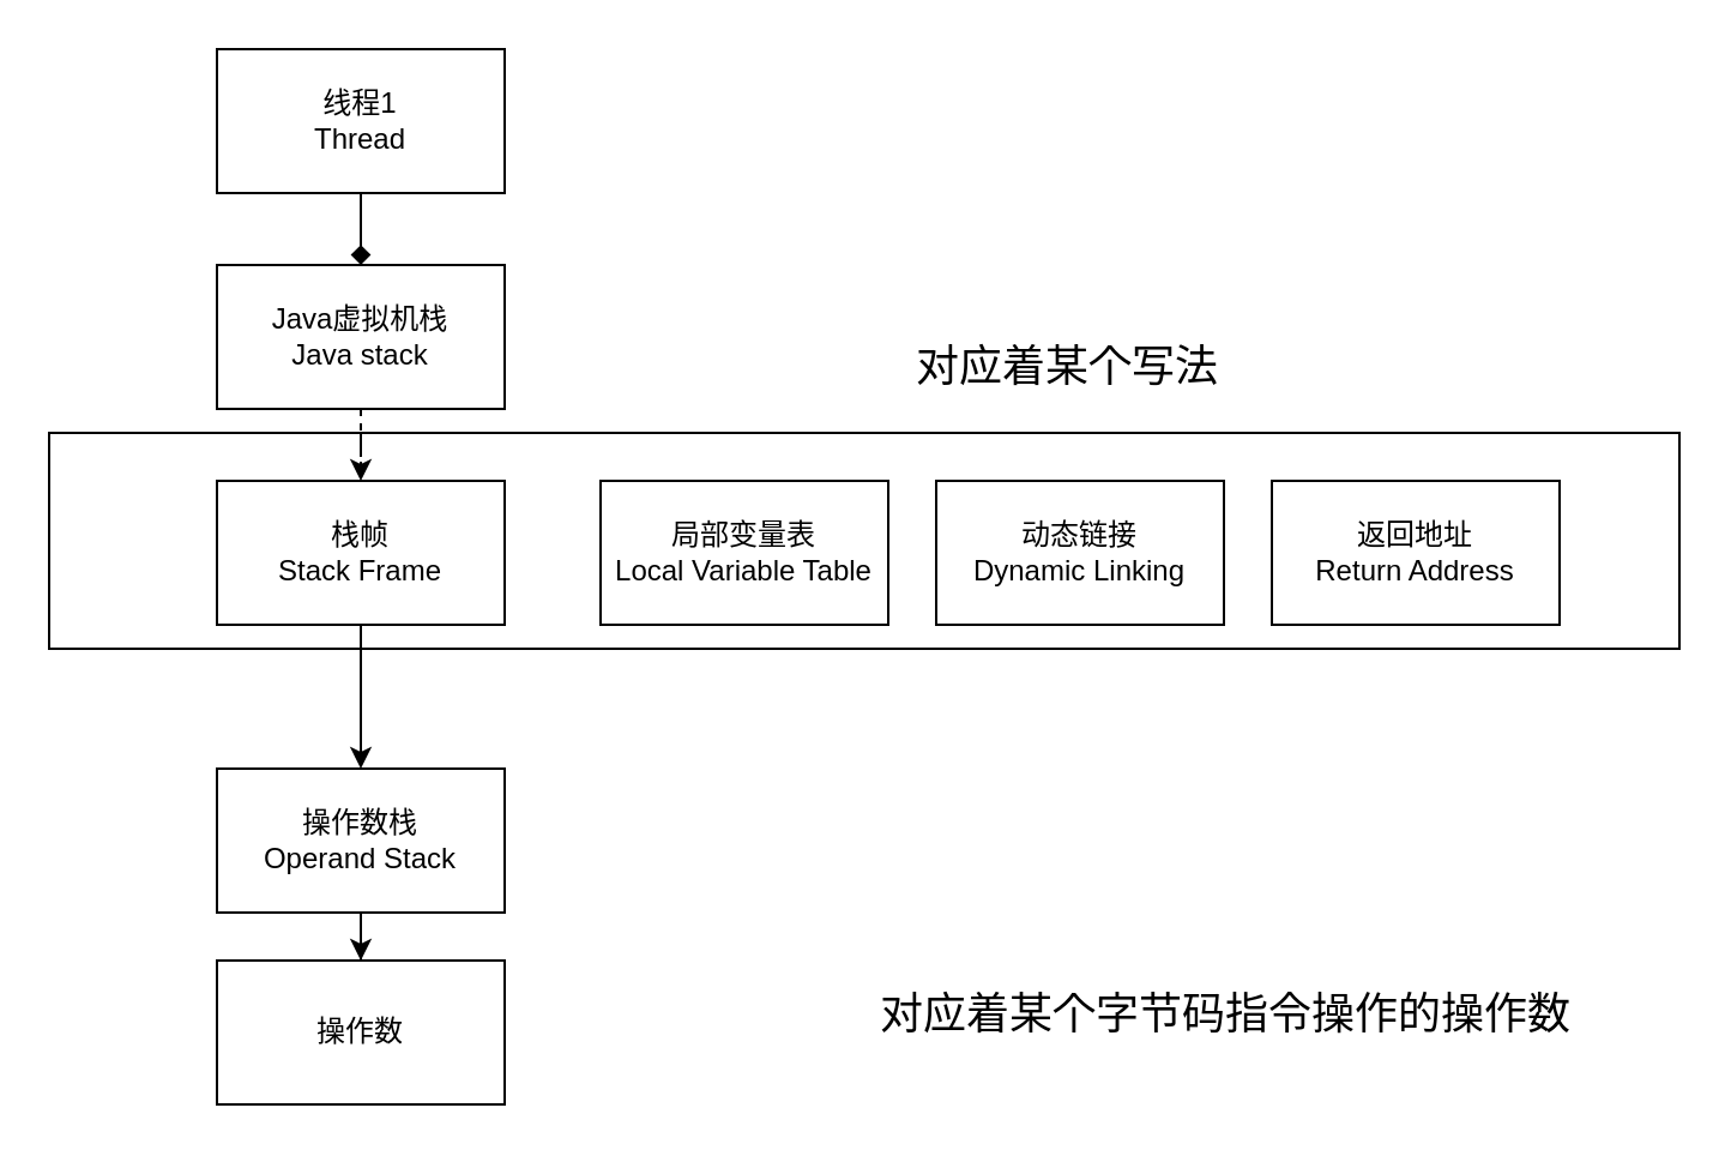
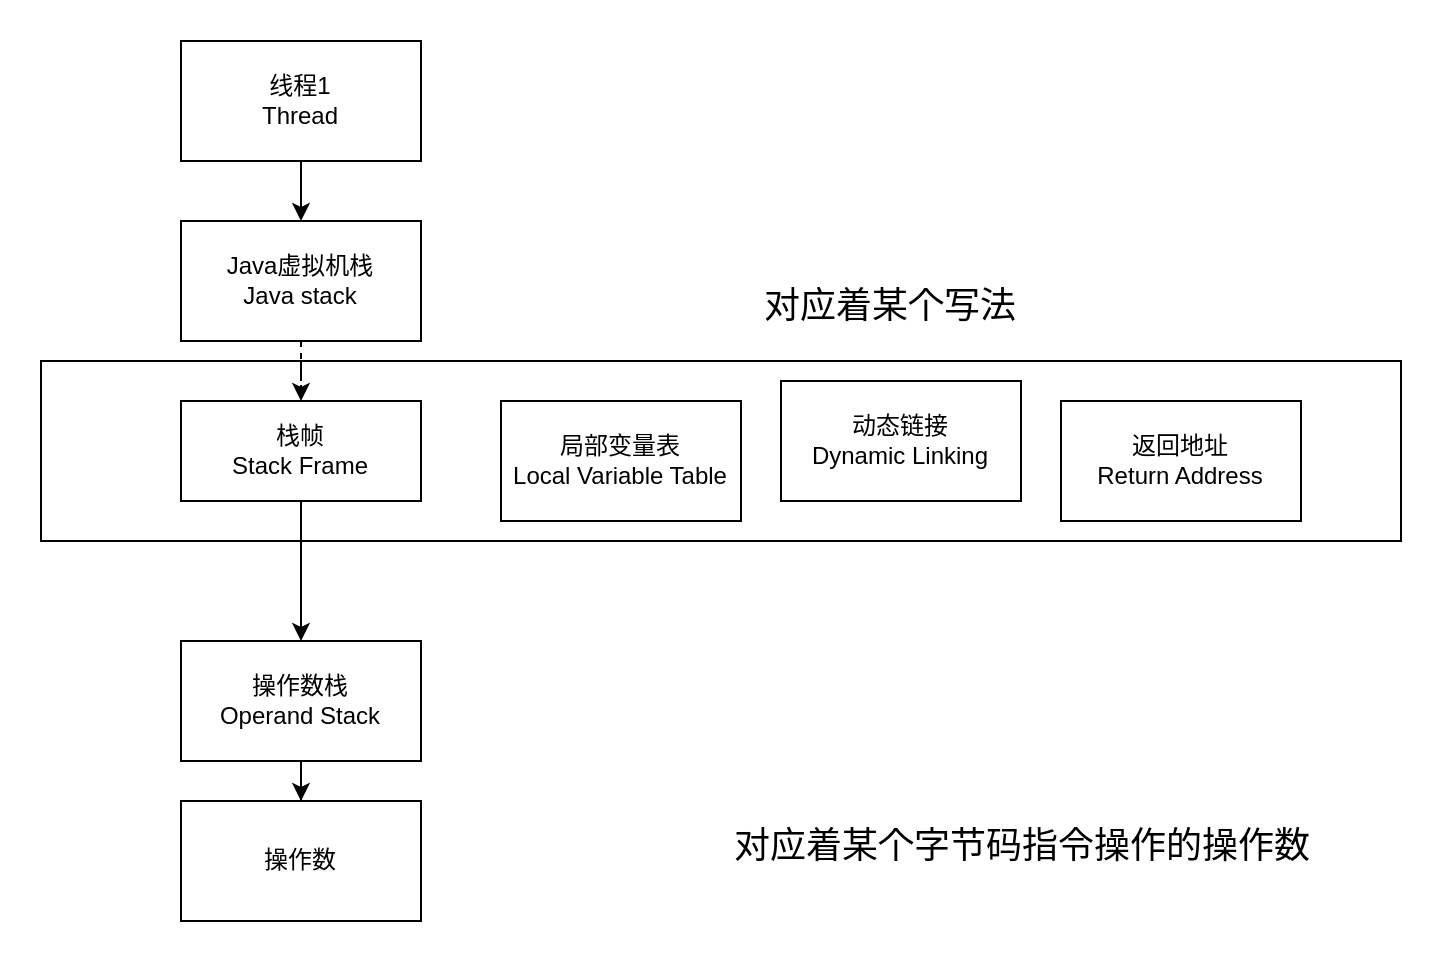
  <mxCell id="0" />
  <mxCell id="1" parent="0" />
  <mxCell id="2" value="" style="rounded=0;whiteSpace=wrap;html=1;" vertex="1" parent="1"><mxGeometry x="20" y="180" width="680" height="90" as="geometry" /></mxCell>
- <mxCell id="3" value="" style="edgeStyle=orthogonalEdgeStyle;rounded=0;orthogonalLoop=1;jettySize=auto;html=1;endArrow=diamond;" edge="1" parent="1" source="4" target="6"><mxGeometry relative="1" as="geometry" /></mxCell>
+ <mxCell id="3" value="" style="edgeStyle=orthogonalEdgeStyle;rounded=0;orthogonalLoop=1;jettySize=auto;html=1;" edge="1" parent="1" source="4" target="6"><mxGeometry relative="1" as="geometry" /></mxCell>
  <mxCell id="4" value="线程1&lt;br&gt;Thread" style="rounded=0;whiteSpace=wrap;html=1;" vertex="1" parent="1"><mxGeometry x="90" y="20" width="120" height="60" as="geometry" /></mxCell>
  <mxCell id="5" value="" style="edgeStyle=orthogonalEdgeStyle;rounded=0;orthogonalLoop=1;jettySize=auto;html=1;dashed=1;" edge="1" parent="1" source="6" target="8"><mxGeometry relative="1" as="geometry" /></mxCell>
  <mxCell id="6" value="Java虚拟机栈&lt;br&gt;Java stack" style="rounded=0;whiteSpace=wrap;html=1;" vertex="1" parent="1"><mxGeometry x="90" y="110" width="120" height="60" as="geometry" /></mxCell>
  <mxCell id="7" style="edgeStyle=orthogonalEdgeStyle;rounded=0;orthogonalLoop=1;jettySize=auto;html=1;exitX=0.5;exitY=1;exitDx=0;exitDy=0;" edge="1" parent="1" source="8"><mxGeometry relative="1" as="geometry"><mxPoint x="150" y="320" as="targetPoint" /></mxGeometry></mxCell>
- <mxCell id="8" value="栈帧&lt;br&gt;Stack Frame" style="whiteSpace=wrap;html=1;rounded=0;" vertex="1" parent="1"><mxGeometry x="90" y="200" width="120" height="60" as="geometry" /></mxCell>
+ <mxCell id="8" value="栈帧&lt;br&gt;Stack Frame" style="whiteSpace=wrap;html=1;rounded=0;" vertex="1" parent="1"><mxGeometry x="90" y="200" width="120" height="50" as="geometry" /></mxCell>
  <mxCell id="9" value="局部变量表&lt;br&gt;Local Variable Table" style="rounded=0;whiteSpace=wrap;html=1;" vertex="1" parent="1"><mxGeometry x="250" y="200" width="120" height="60" as="geometry" /></mxCell>
- <mxCell id="10" value="动态链接&lt;br&gt;Dynamic Linking" style="rounded=0;whiteSpace=wrap;html=1;" vertex="1" parent="1"><mxGeometry x="390" y="200" width="120" height="60" as="geometry" /></mxCell>
+ <mxCell id="10" value="动态链接&lt;br&gt;Dynamic Linking" style="rounded=0;whiteSpace=wrap;html=1;" vertex="1" parent="1"><mxGeometry x="390" y="190" width="120" height="60" as="geometry" /></mxCell>
  <mxCell id="11" value="返回地址&lt;br&gt;Return Address" style="rounded=0;whiteSpace=wrap;html=1;" vertex="1" parent="1"><mxGeometry x="530" y="200" width="120" height="60" as="geometry" /></mxCell>
  <mxCell id="12" value="" style="edgeStyle=orthogonalEdgeStyle;rounded=0;orthogonalLoop=1;jettySize=auto;html=1;" edge="1" parent="1" source="13" target="14"><mxGeometry relative="1" as="geometry" /></mxCell>
  <mxCell id="13" value="操作数栈&lt;br&gt;Operand Stack" style="rounded=0;whiteSpace=wrap;html=1;" vertex="1" parent="1"><mxGeometry x="90" y="320" width="120" height="60" as="geometry" /></mxCell>
  <mxCell id="14" value="操作数" style="whiteSpace=wrap;html=1;rounded=0;" vertex="1" parent="1"><mxGeometry x="90" y="400" width="120" height="60" as="geometry" /></mxCell>
  <mxCell id="15" value="&lt;font style=&quot;font-size: 18px&quot;&gt;对应着某个写法&lt;/font&gt;" style="text;html=1;strokeColor=none;fillColor=none;align=center;verticalAlign=middle;whiteSpace=wrap;rounded=0;" vertex="1" parent="1"><mxGeometry x="350" y="140" width="190" height="25" as="geometry" /></mxCell>
  <mxCell id="16" value="&lt;font style=&quot;font-size: 18px&quot;&gt;对应着某个字节码指令操作的操作数&lt;/font&gt;" style="text;html=1;strokeColor=none;fillColor=none;align=center;verticalAlign=middle;whiteSpace=wrap;rounded=0;" vertex="1" parent="1"><mxGeometry x="352" y="416" width="318" height="14" as="geometry" /></mxCell>
